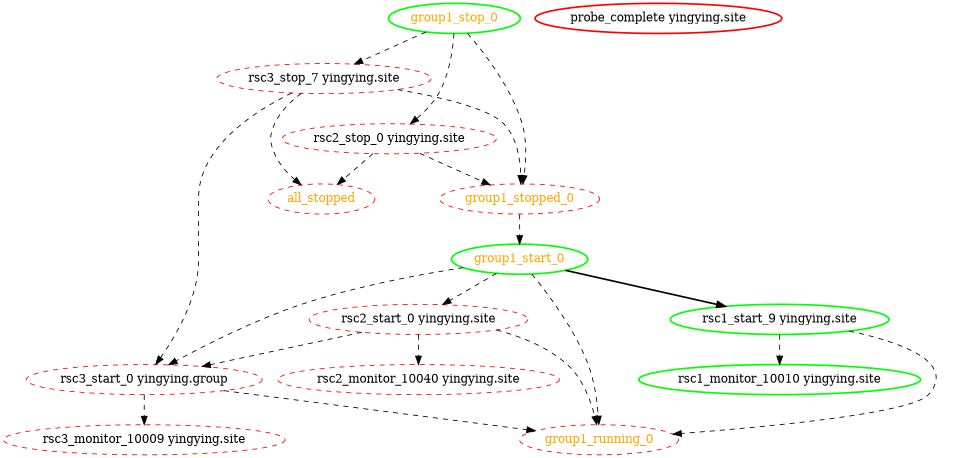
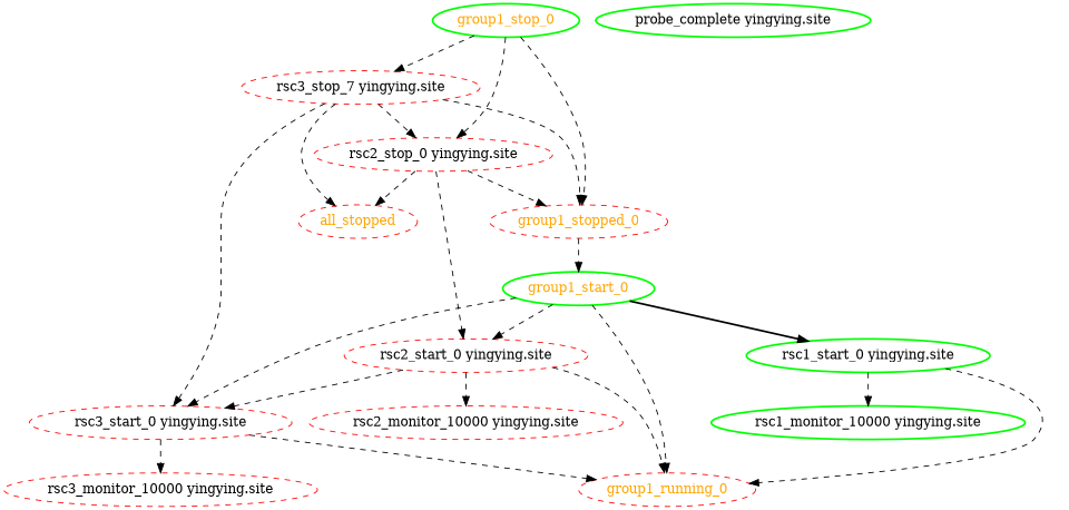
  digraph {
    node [color=red fontcolor=black style=dashed]
    edge [style=dashed]
    all_stopped [fontcolor=orange]
    group1_running_0 [fontcolor=orange]
    group1_start_0 [color=green fontcolor=orange style=bold]
-   "rsc1_start_0 yingying.site" [color=green style=bold label="rsc1_start_9 yingying.site"]
+   "rsc1_start_0 yingying.site" [color=green style=bold]
    "rsc2_start_0 yingying.site"
-   "rsc3_start_0 yingying.site" [label="rsc3_start_0 yingying.group"]
-   "rsc1_monitor_10000 yingying.site" [color=green style=bold label="rsc1_monitor_10010 yingying.site"]
-   "rsc2_monitor_10000 yingying.site" [label="rsc2_monitor_10040 yingying.site"]
-   "rsc3_monitor_10000 yingying.site" [label="rsc3_monitor_10009 yingying.site"]
+   "rsc3_start_0 yingying.site"
+   "rsc1_monitor_10000 yingying.site" [color=green style=bold]
+   "rsc2_monitor_10000 yingying.site"
+   "rsc3_monitor_10000 yingying.site"
    group1_stop_0 [color=green fontcolor=orange style=bold]
    group1_stopped_0 [fontcolor=orange]
    "rsc2_stop_0 yingying.site"
    n13 [label="rsc3_stop_7 yingying.site"]
-   "probe_complete yingying.site" [style=bold]
+   "probe_complete yingying.site" [color=green style=bold]
    group1_start_0 -> group1_running_0
    group1_start_0 -> "rsc1_start_0 yingying.site" [style=bold]
    group1_start_0 -> "rsc2_start_0 yingying.site"
    group1_start_0 -> "rsc3_start_0 yingying.site"
    "rsc1_start_0 yingying.site" -> group1_running_0
    "rsc1_start_0 yingying.site" -> "rsc1_monitor_10000 yingying.site"
    "rsc2_start_0 yingying.site" -> group1_running_0
    "rsc2_start_0 yingying.site" -> "rsc3_start_0 yingying.site"
    "rsc2_start_0 yingying.site" -> "rsc2_monitor_10000 yingying.site"
    "rsc3_start_0 yingying.site" -> group1_running_0
    "rsc3_start_0 yingying.site" -> "rsc3_monitor_10000 yingying.site"
    group1_stop_0 -> group1_stopped_0
    group1_stop_0 -> "rsc2_stop_0 yingying.site"
    group1_stop_0 -> n13
    group1_stopped_0 -> group1_start_0
    "rsc2_stop_0 yingying.site" -> all_stopped
+   "rsc2_stop_0 yingying.site" -> "rsc2_start_0 yingying.site"
    "rsc2_stop_0 yingying.site" -> group1_stopped_0
    n13 -> all_stopped
    n13 -> "rsc3_start_0 yingying.site"
    n13 -> group1_stopped_0
+   n13 -> "rsc2_stop_0 yingying.site"
  }
